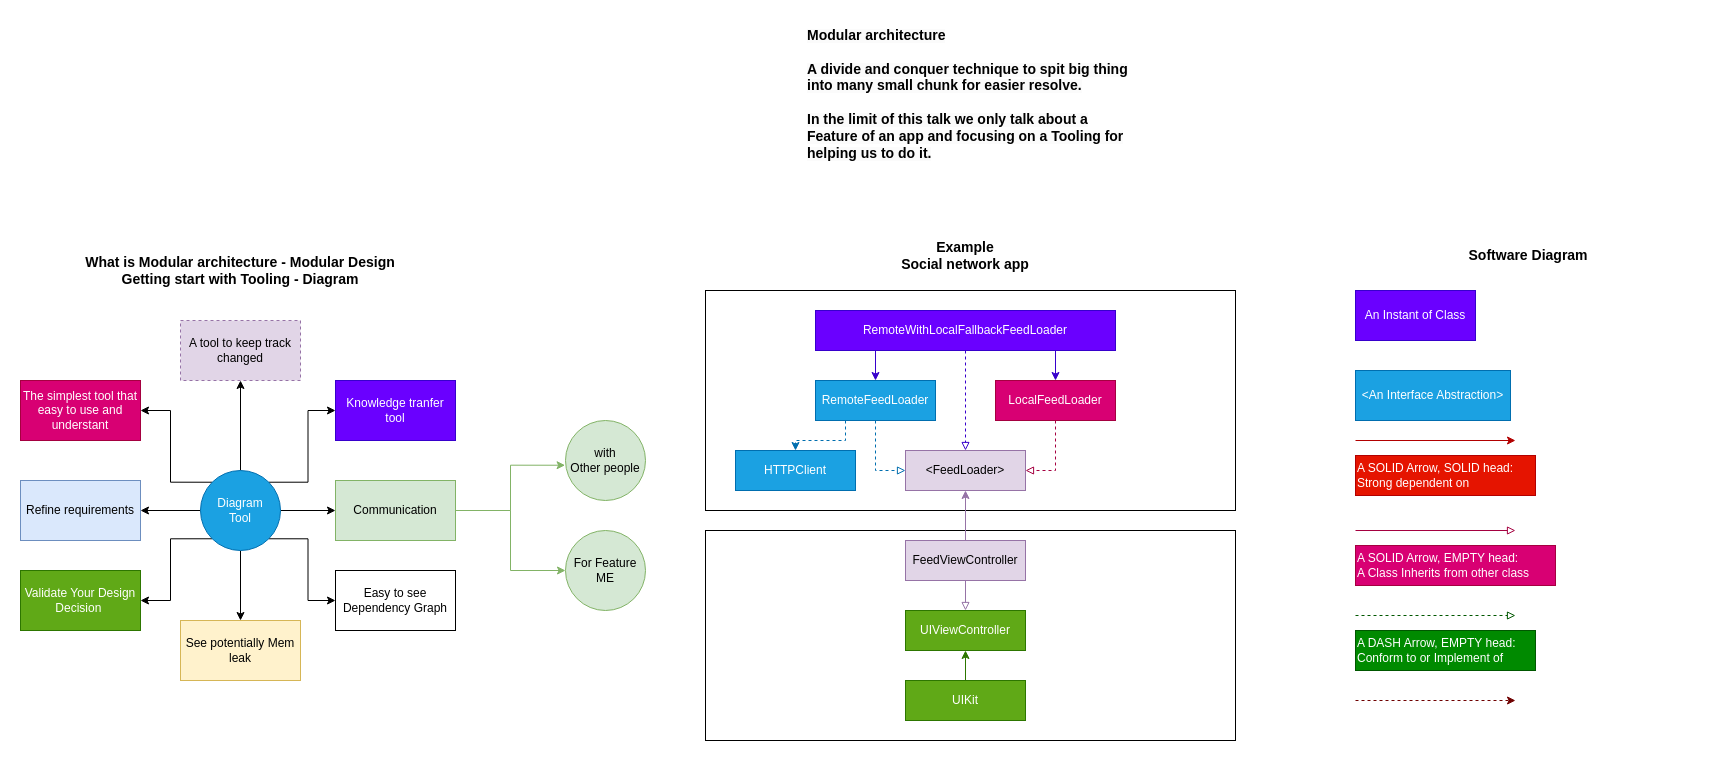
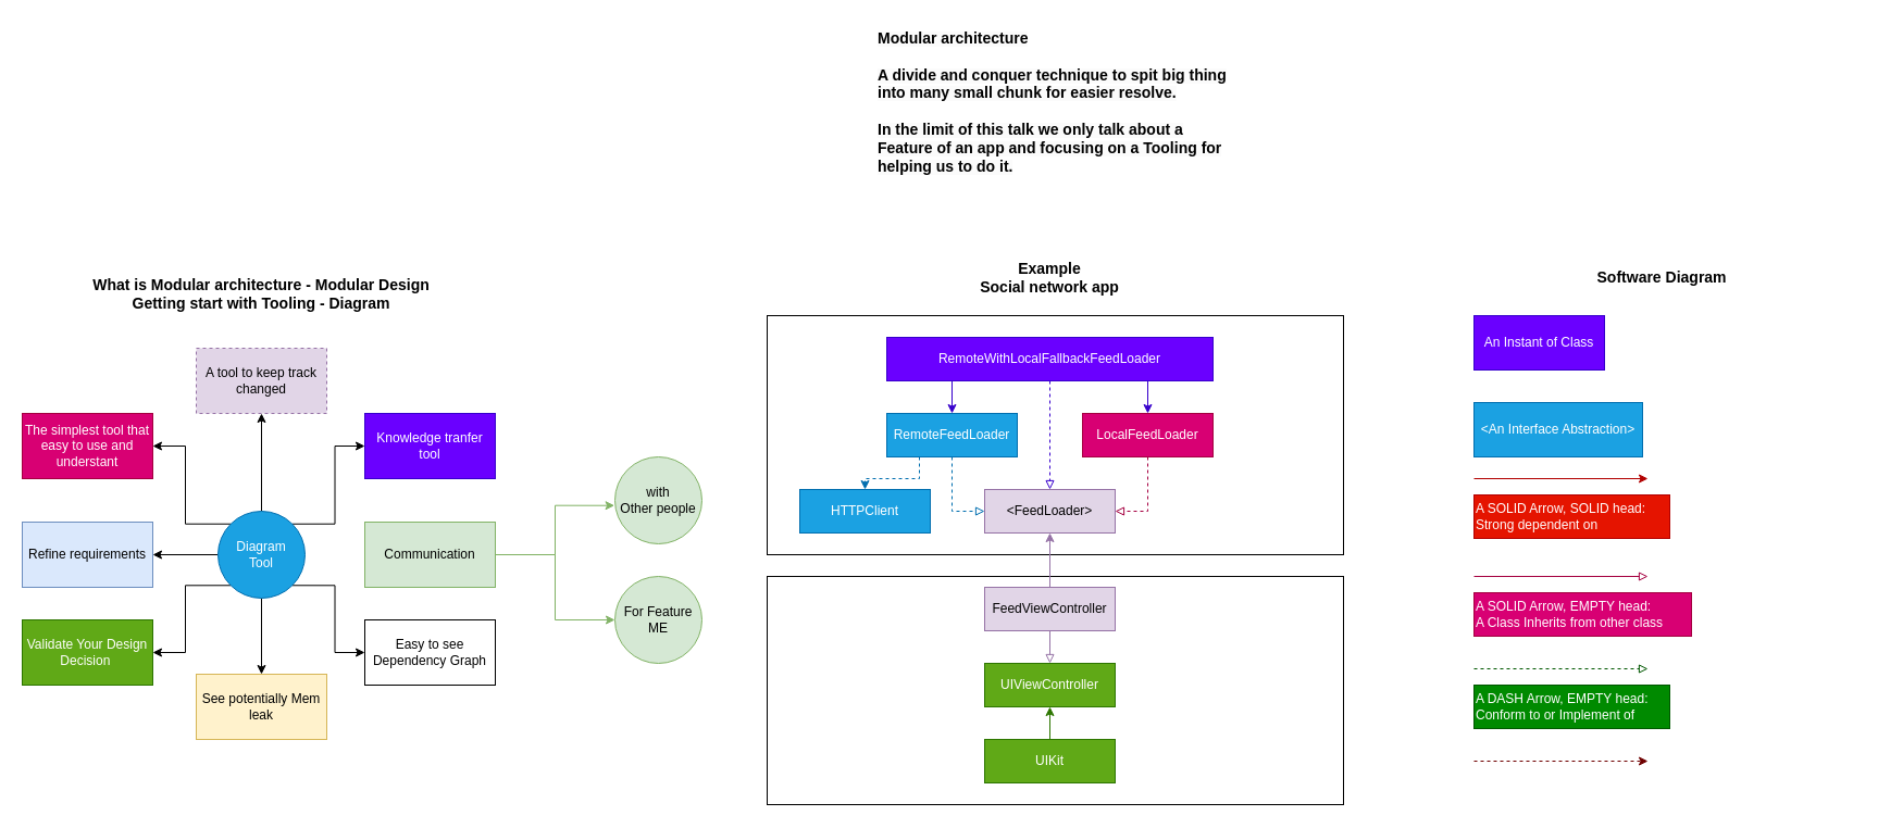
  <mxCell id="0" />
  <mxCell id="1" parent="0" />
  <mxCell id="2" value="" style="rounded=0;whiteSpace=wrap;html=1;" parent="1" vertex="1"><mxGeometry x="705" y="530" width="530" height="210" as="geometry" /></mxCell>
  <mxCell id="3" value="" style="rounded=0;whiteSpace=wrap;html=1;" parent="1" vertex="1"><mxGeometry x="705" y="290" width="530" height="220" as="geometry" /></mxCell>
- <mxCell id="4" value="" style="edgeStyle=orthogonalEdgeStyle;rounded=0;orthogonalLoop=1;jettySize=auto;html=1;" parent="1" source="12" target="14" edge="1"><mxGeometry relative="1" as="geometry" /></mxCell>
  <mxCell id="5" value="" style="edgeStyle=orthogonalEdgeStyle;rounded=0;orthogonalLoop=1;jettySize=auto;html=1;" parent="1" source="12" target="17" edge="1"><mxGeometry relative="1" as="geometry" /></mxCell>
  <mxCell id="6" value="" style="edgeStyle=orthogonalEdgeStyle;rounded=0;orthogonalLoop=1;jettySize=auto;html=1;" parent="1" source="12" target="18" edge="1"><mxGeometry relative="1" as="geometry" /></mxCell>
  <mxCell id="7" value="" style="edgeStyle=orthogonalEdgeStyle;rounded=0;orthogonalLoop=1;jettySize=auto;html=1;" parent="1" source="12" target="22" edge="1"><mxGeometry relative="1" as="geometry" /></mxCell>
  <mxCell id="8" style="edgeStyle=orthogonalEdgeStyle;rounded=0;orthogonalLoop=1;jettySize=auto;html=1;exitX=0;exitY=0;exitDx=0;exitDy=0;entryX=1;entryY=0.5;entryDx=0;entryDy=0;" parent="1" source="12" target="23" edge="1"><mxGeometry relative="1" as="geometry" /></mxCell>
  <mxCell id="9" style="edgeStyle=orthogonalEdgeStyle;rounded=0;orthogonalLoop=1;jettySize=auto;html=1;exitX=0;exitY=1;exitDx=0;exitDy=0;entryX=1;entryY=0.5;entryDx=0;entryDy=0;" parent="1" source="12" target="51" edge="1"><mxGeometry relative="1" as="geometry" /></mxCell>
  <mxCell id="10" style="edgeStyle=orthogonalEdgeStyle;rounded=0;orthogonalLoop=1;jettySize=auto;html=1;exitX=1;exitY=1;exitDx=0;exitDy=0;entryX=0;entryY=0.5;entryDx=0;entryDy=0;" parent="1" source="12" target="52" edge="1"><mxGeometry relative="1" as="geometry" /></mxCell>
  <mxCell id="11" style="edgeStyle=orthogonalEdgeStyle;rounded=0;orthogonalLoop=1;jettySize=auto;html=1;exitX=1;exitY=0;exitDx=0;exitDy=0;entryX=0;entryY=0.5;entryDx=0;entryDy=0;" parent="1" source="12" target="54" edge="1"><mxGeometry relative="1" as="geometry" /></mxCell>
  <mxCell id="12" value="Diagram&lt;br&gt;Tool" style="ellipse;whiteSpace=wrap;html=1;aspect=fixed;fillColor=#1ba1e2;strokeColor=#006EAF;fontColor=#ffffff;" parent="1" vertex="1"><mxGeometry x="200" y="470" width="80" height="80" as="geometry" /></mxCell>
  <mxCell id="13" value="" style="edgeStyle=orthogonalEdgeStyle;rounded=0;orthogonalLoop=1;jettySize=auto;html=1;fillColor=#d5e8d4;strokeColor=#82b366;" parent="1" source="14" target="16" edge="1"><mxGeometry relative="1" as="geometry" /></mxCell>
  <mxCell id="14" value="Communication" style="whiteSpace=wrap;html=1;fillColor=#d5e8d4;strokeColor=#82b366;" parent="1" vertex="1"><mxGeometry x="335" y="480" width="120" height="60" as="geometry" /></mxCell>
  <mxCell id="15" value="with&lt;br&gt;Other people" style="ellipse;whiteSpace=wrap;html=1;fillColor=#d5e8d4;strokeColor=#82b366;" parent="1" vertex="1"><mxGeometry x="565" y="420" width="80" height="80" as="geometry" /></mxCell>
  <mxCell id="16" value="For Feature ME" style="ellipse;whiteSpace=wrap;html=1;fillColor=#d5e8d4;strokeColor=#82b366;" parent="1" vertex="1"><mxGeometry x="565" y="530" width="80" height="80" as="geometry" /></mxCell>
  <mxCell id="17" value="Refine requirements" style="whiteSpace=wrap;html=1;fillColor=#dae8fc;strokeColor=#6c8ebf;" parent="1" vertex="1"><mxGeometry x="20" y="480" width="120" height="60" as="geometry" /></mxCell>
  <mxCell id="18" value="See potentially Mem leak" style="whiteSpace=wrap;html=1;fillColor=#fff2cc;strokeColor=#d6b656;" parent="1" vertex="1"><mxGeometry x="180" y="620" width="120" height="60" as="geometry" /></mxCell>
  <mxCell id="19" value="An Instant of Class" style="rounded=0;whiteSpace=wrap;html=1;fillColor=#6a00ff;fontColor=#ffffff;strokeColor=#3700CC;" parent="1" vertex="1"><mxGeometry x="1355" y="290" width="120" height="50" as="geometry" /></mxCell>
  <mxCell id="20" value="&amp;lt;An Interface Abstraction&amp;gt;" style="rounded=0;whiteSpace=wrap;html=1;fillColor=#1ba1e2;fontColor=#ffffff;strokeColor=#006EAF;" parent="1" vertex="1"><mxGeometry x="1355" y="370" width="155" height="50" as="geometry" /></mxCell>
  <mxCell id="21" value="&lt;b&gt;&lt;font style=&quot;font-size: 14px;&quot;&gt;Software Diagram&amp;nbsp;&lt;/font&gt;&lt;/b&gt;" style="text;html=1;strokeColor=none;fillColor=none;align=center;verticalAlign=middle;whiteSpace=wrap;rounded=0;" parent="1" vertex="1"><mxGeometry x="1355" y="240" width="350" height="30" as="geometry" /></mxCell>
  <mxCell id="22" value="A tool to keep track changed" style="whiteSpace=wrap;html=1;fillColor=#e1d5e7;strokeColor=#9673a6;dashed=1;" parent="1" vertex="1"><mxGeometry x="180" y="320" width="120" height="60" as="geometry" /></mxCell>
  <mxCell id="23" value="The simplest tool that easy to use and understant" style="rounded=0;whiteSpace=wrap;html=1;fillColor=#d80073;fontColor=#ffffff;strokeColor=#A50040;" parent="1" vertex="1"><mxGeometry x="20" y="380" width="120" height="60" as="geometry" /></mxCell>
  <mxCell id="24" value="&lt;b&gt;&lt;font style=&quot;font-size: 14px;&quot;&gt;Example&lt;br&gt;Social network app&lt;br&gt;&lt;/font&gt;&lt;/b&gt;" style="text;html=1;strokeColor=none;fillColor=none;align=center;verticalAlign=middle;whiteSpace=wrap;rounded=0;" parent="1" vertex="1"><mxGeometry x="790" y="240" width="350" height="30" as="geometry" /></mxCell>
  <mxCell id="25" style="edgeStyle=orthogonalEdgeStyle;rounded=0;orthogonalLoop=1;jettySize=auto;html=1;exitX=0.5;exitY=1;exitDx=0;exitDy=0;endArrow=block;endFill=0;fillColor=#e1d5e7;strokeColor=#9673a6;" parent="1" source="27" target="28" edge="1"><mxGeometry relative="1" as="geometry" /></mxCell>
  <mxCell id="26" style="edgeStyle=orthogonalEdgeStyle;rounded=0;orthogonalLoop=1;jettySize=auto;html=1;exitX=0.5;exitY=0;exitDx=0;exitDy=0;entryX=0.5;entryY=1;entryDx=0;entryDy=0;fillColor=#e1d5e7;strokeColor=#9673a6;" parent="1" source="27" target="31" edge="1"><mxGeometry relative="1" as="geometry" /></mxCell>
  <mxCell id="27" value="FeedViewController" style="rounded=0;whiteSpace=wrap;html=1;fillColor=#e1d5e7;strokeColor=#9673a6;" parent="1" vertex="1"><mxGeometry x="905" y="540" width="120" height="40" as="geometry" /></mxCell>
  <mxCell id="28" value="UIViewController" style="rounded=0;whiteSpace=wrap;html=1;fillColor=#60a917;strokeColor=#2D7600;fontColor=#ffffff;" parent="1" vertex="1"><mxGeometry x="905" y="610" width="120" height="40" as="geometry" /></mxCell>
  <mxCell id="29" style="edgeStyle=orthogonalEdgeStyle;rounded=0;orthogonalLoop=1;jettySize=auto;html=1;exitX=0.5;exitY=0;exitDx=0;exitDy=0;entryX=0.5;entryY=1;entryDx=0;entryDy=0;fillColor=#60a917;strokeColor=#2D7600;" parent="1" source="30" target="28" edge="1"><mxGeometry relative="1" as="geometry" /></mxCell>
  <mxCell id="30" value="UIKit" style="rounded=0;whiteSpace=wrap;html=1;fillColor=#60a917;fontColor=#ffffff;strokeColor=#2D7600;" parent="1" vertex="1"><mxGeometry x="905" y="680" width="120" height="40" as="geometry" /></mxCell>
  <mxCell id="31" value="&amp;lt;FeedLoader&amp;gt;" style="rounded=0;whiteSpace=wrap;html=1;fillColor=#e1d5e7;strokeColor=#9673a6;" parent="1" vertex="1"><mxGeometry x="905" y="450" width="120" height="40" as="geometry" /></mxCell>
  <mxCell id="32" style="edgeStyle=orthogonalEdgeStyle;rounded=0;orthogonalLoop=1;jettySize=auto;html=1;exitX=0.5;exitY=1;exitDx=0;exitDy=0;entryX=0;entryY=0.5;entryDx=0;entryDy=0;dashed=1;endArrow=block;endFill=0;fillColor=#1ba1e2;strokeColor=#006EAF;" parent="1" source="34" target="31" edge="1"><mxGeometry relative="1" as="geometry" /></mxCell>
  <mxCell id="33" style="edgeStyle=orthogonalEdgeStyle;rounded=0;orthogonalLoop=1;jettySize=auto;html=1;exitX=0.25;exitY=1;exitDx=0;exitDy=0;entryX=0.5;entryY=0;entryDx=0;entryDy=0;dashed=1;fillColor=#1ba1e2;strokeColor=#006EAF;" parent="1" source="34" target="49" edge="1"><mxGeometry relative="1" as="geometry" /></mxCell>
  <mxCell id="34" value="RemoteFeedLoader" style="rounded=0;whiteSpace=wrap;html=1;fillColor=#1ba1e2;strokeColor=#006EAF;fontColor=#ffffff;" parent="1" vertex="1"><mxGeometry x="815" y="380" width="120" height="40" as="geometry" /></mxCell>
  <mxCell id="35" style="edgeStyle=orthogonalEdgeStyle;rounded=0;orthogonalLoop=1;jettySize=auto;html=1;exitX=0.5;exitY=1;exitDx=0;exitDy=0;entryX=1;entryY=0.5;entryDx=0;entryDy=0;dashed=1;endArrow=block;endFill=0;fillColor=#d80073;strokeColor=#A50040;" parent="1" source="36" target="31" edge="1"><mxGeometry relative="1" as="geometry" /></mxCell>
  <mxCell id="36" value="LocalFeedLoader" style="rounded=0;whiteSpace=wrap;html=1;fillColor=#d80073;strokeColor=#A50040;fontColor=#ffffff;" parent="1" vertex="1"><mxGeometry x="995" y="380" width="120" height="40" as="geometry" /></mxCell>
  <mxCell id="37" value="&lt;b&gt;&lt;font style=&quot;font-size: 14px;&quot;&gt;What is Modular architecture - Modular Design&lt;br&gt;Getting start with Tooling - Diagram&lt;br&gt;&lt;/font&gt;&lt;/b&gt;" style="text;html=1;strokeColor=none;fillColor=none;align=center;verticalAlign=middle;whiteSpace=wrap;rounded=0;" parent="1" vertex="1"><mxGeometry x="65" width="350" height="40" as="geometry" y="250" /></mxCell>
  <mxCell id="38" style="edgeStyle=orthogonalEdgeStyle;rounded=0;orthogonalLoop=1;jettySize=auto;html=1;exitX=0.5;exitY=1;exitDx=0;exitDy=0;entryX=0.5;entryY=0;entryDx=0;entryDy=0;dashed=1;endArrow=block;endFill=0;fillColor=#6a00ff;strokeColor=#3700CC;" parent="1" source="41" target="31" edge="1"><mxGeometry relative="1" as="geometry" /></mxCell>
  <mxCell id="39" style="edgeStyle=orthogonalEdgeStyle;rounded=0;orthogonalLoop=1;jettySize=auto;html=1;exitX=0.75;exitY=1;exitDx=0;exitDy=0;entryX=0.5;entryY=0;entryDx=0;entryDy=0;fillColor=#6a00ff;strokeColor=#3700CC;" parent="1" source="41" target="36" edge="1"><mxGeometry relative="1" as="geometry" /></mxCell>
  <mxCell id="40" style="edgeStyle=orthogonalEdgeStyle;rounded=0;orthogonalLoop=1;jettySize=auto;html=1;exitX=0.25;exitY=1;exitDx=0;exitDy=0;entryX=0.5;entryY=0;entryDx=0;entryDy=0;fillColor=#6a00ff;strokeColor=#3700CC;" parent="1" source="41" target="34" edge="1"><mxGeometry relative="1" as="geometry" /></mxCell>
  <mxCell id="41" value="RemoteWithLocalFallbackFeedLoader" style="rounded=0;whiteSpace=wrap;html=1;fillColor=#6a00ff;fontColor=#ffffff;strokeColor=#3700CC;" parent="1" vertex="1"><mxGeometry x="815" y="310" width="300" height="40" as="geometry" /></mxCell>
  <mxCell id="42" value="" style="endArrow=classic;html=1;rounded=0;align=left;fillColor=#e51400;strokeColor=#B20000;" parent="1" edge="1"><mxGeometry width="50" height="50" relative="1" as="geometry"><mxPoint x="1355" y="440" as="sourcePoint" /><mxPoint x="1515" y="440" as="targetPoint" /></mxGeometry></mxCell>
  <mxCell id="43" value="A SOLID Arrow, SOLID head:&lt;br&gt;Strong dependent on" style="text;html=1;align=left;verticalAlign=middle;resizable=0;points=[];autosize=1;strokeColor=#B20000;fillColor=#e51400;fontColor=#ffffff;" parent="1" vertex="1"><mxGeometry x="1355" y="455" width="180" height="40" as="geometry" /></mxCell>
  <mxCell id="44" value="" style="endArrow=block;html=1;rounded=0;align=left;fillColor=#d80073;strokeColor=#A50040;endFill=0;" parent="1" edge="1"><mxGeometry width="50" height="50" relative="1" as="geometry"><mxPoint x="1355" y="530" as="sourcePoint" /><mxPoint x="1515" y="530" as="targetPoint" /></mxGeometry></mxCell>
  <mxCell id="45" value="A SOLID Arrow, EMPTY head:&lt;br&gt;A Class Inherits from other class" style="text;html=1;align=left;verticalAlign=middle;resizable=0;points=[];autosize=1;strokeColor=#A50040;fillColor=#d80073;fontColor=#ffffff;" parent="1" vertex="1"><mxGeometry x="1355" y="545" width="200" height="40" as="geometry" /></mxCell>
  <mxCell id="46" value="" style="endArrow=block;html=1;rounded=0;align=left;fillColor=#008a00;strokeColor=#005700;dashed=1;endFill=0;" parent="1" edge="1"><mxGeometry width="50" height="50" relative="1" as="geometry"><mxPoint x="1355" y="615" as="sourcePoint" /><mxPoint x="1515" y="615" as="targetPoint" /></mxGeometry></mxCell>
  <mxCell id="47" value="A DASH Arrow, EMPTY head:&lt;br&gt;Conform to or Implement of" style="text;html=1;align=left;verticalAlign=middle;resizable=0;points=[];autosize=1;strokeColor=#005700;fillColor=#008a00;fontColor=#ffffff;" parent="1" vertex="1"><mxGeometry x="1355" y="630" width="180" height="40" as="geometry" /></mxCell>
  <mxCell id="48" value="" style="endArrow=classic;html=1;rounded=0;align=left;dashed=1;endFill=1;fillColor=#a20025;strokeColor=#6F0000;" parent="1" edge="1"><mxGeometry width="50" height="50" relative="1" as="geometry"><mxPoint x="1355" y="700" as="sourcePoint" /><mxPoint x="1515" y="700" as="targetPoint" /></mxGeometry></mxCell>
  <mxCell id="49" value="HTTPClient" style="rounded=0;whiteSpace=wrap;html=1;fillColor=#1ba1e2;strokeColor=#006EAF;fontColor=#ffffff;" parent="1" vertex="1"><mxGeometry x="735" y="450" width="120" height="40" as="geometry" /></mxCell>
  <mxCell id="50" style="edgeStyle=orthogonalEdgeStyle;rounded=0;orthogonalLoop=1;jettySize=auto;html=1;exitX=0.5;exitY=1;exitDx=0;exitDy=0;" parent="1" source="18" target="18" edge="1"><mxGeometry relative="1" as="geometry" /></mxCell>
  <mxCell id="51" value="Validate Your Design Decision&amp;nbsp;" style="rounded=0;whiteSpace=wrap;html=1;fillColor=#60a917;fontColor=#ffffff;strokeColor=#2D7600;" parent="1" vertex="1"><mxGeometry x="20" y="570" width="120" height="60" as="geometry" /></mxCell>
  <mxCell id="52" value="Easy to see Dependency Graph" style="rounded=0;whiteSpace=wrap;html=1;" parent="1" vertex="1"><mxGeometry x="335" y="570" width="120" height="60" as="geometry" /></mxCell>
  <mxCell id="53" style="edgeStyle=orthogonalEdgeStyle;rounded=0;orthogonalLoop=1;jettySize=auto;html=1;exitX=1;exitY=0.5;exitDx=0;exitDy=0;entryX=-0.005;entryY=0.559;entryDx=0;entryDy=0;entryPerimeter=0;fillColor=#d5e8d4;strokeColor=#82b366;" parent="1" source="14" target="15" edge="1"><mxGeometry relative="1" as="geometry" /></mxCell>
  <mxCell id="54" value="Knowledge tranfer tool" style="rounded=0;whiteSpace=wrap;html=1;fillColor=#6a00ff;fontColor=#ffffff;strokeColor=#3700CC;" parent="1" vertex="1"><mxGeometry x="335" y="380" width="120" height="60" as="geometry" /></mxCell>
  <mxCell id="55" value="&lt;b style=&quot;border-color: var(--border-color); color: rgb(0, 0, 0); font-family: Helvetica; font-size: 12px; font-style: normal; font-variant-ligatures: normal; font-variant-caps: normal; letter-spacing: normal; orphans: 2; text-align: center; text-indent: 0px; text-transform: none; widows: 2; word-spacing: 0px; -webkit-text-stroke-width: 0px; background-color: rgb(251, 251, 251); text-decoration-thickness: initial; text-decoration-style: initial; text-decoration-color: initial;&quot;&gt;&lt;font style=&quot;border-color: var(--border-color); font-size: 14px;&quot;&gt;Modular architecture&lt;br&gt;&lt;br&gt;A divide and conquer technique to spit big thing into many small chunk for easier resolve.&lt;br&gt;&lt;br&gt;In the limit of this talk we only talk about a Feature of an app and focusing on a Tooling for helping us to do it.&lt;br&gt;&lt;/font&gt;&lt;/b&gt;" style="text;whiteSpace=wrap;html=1;" parent="1" vertex="1"><mxGeometry x="805" y="20" width="330" height="180" as="geometry" /></mxCell>
